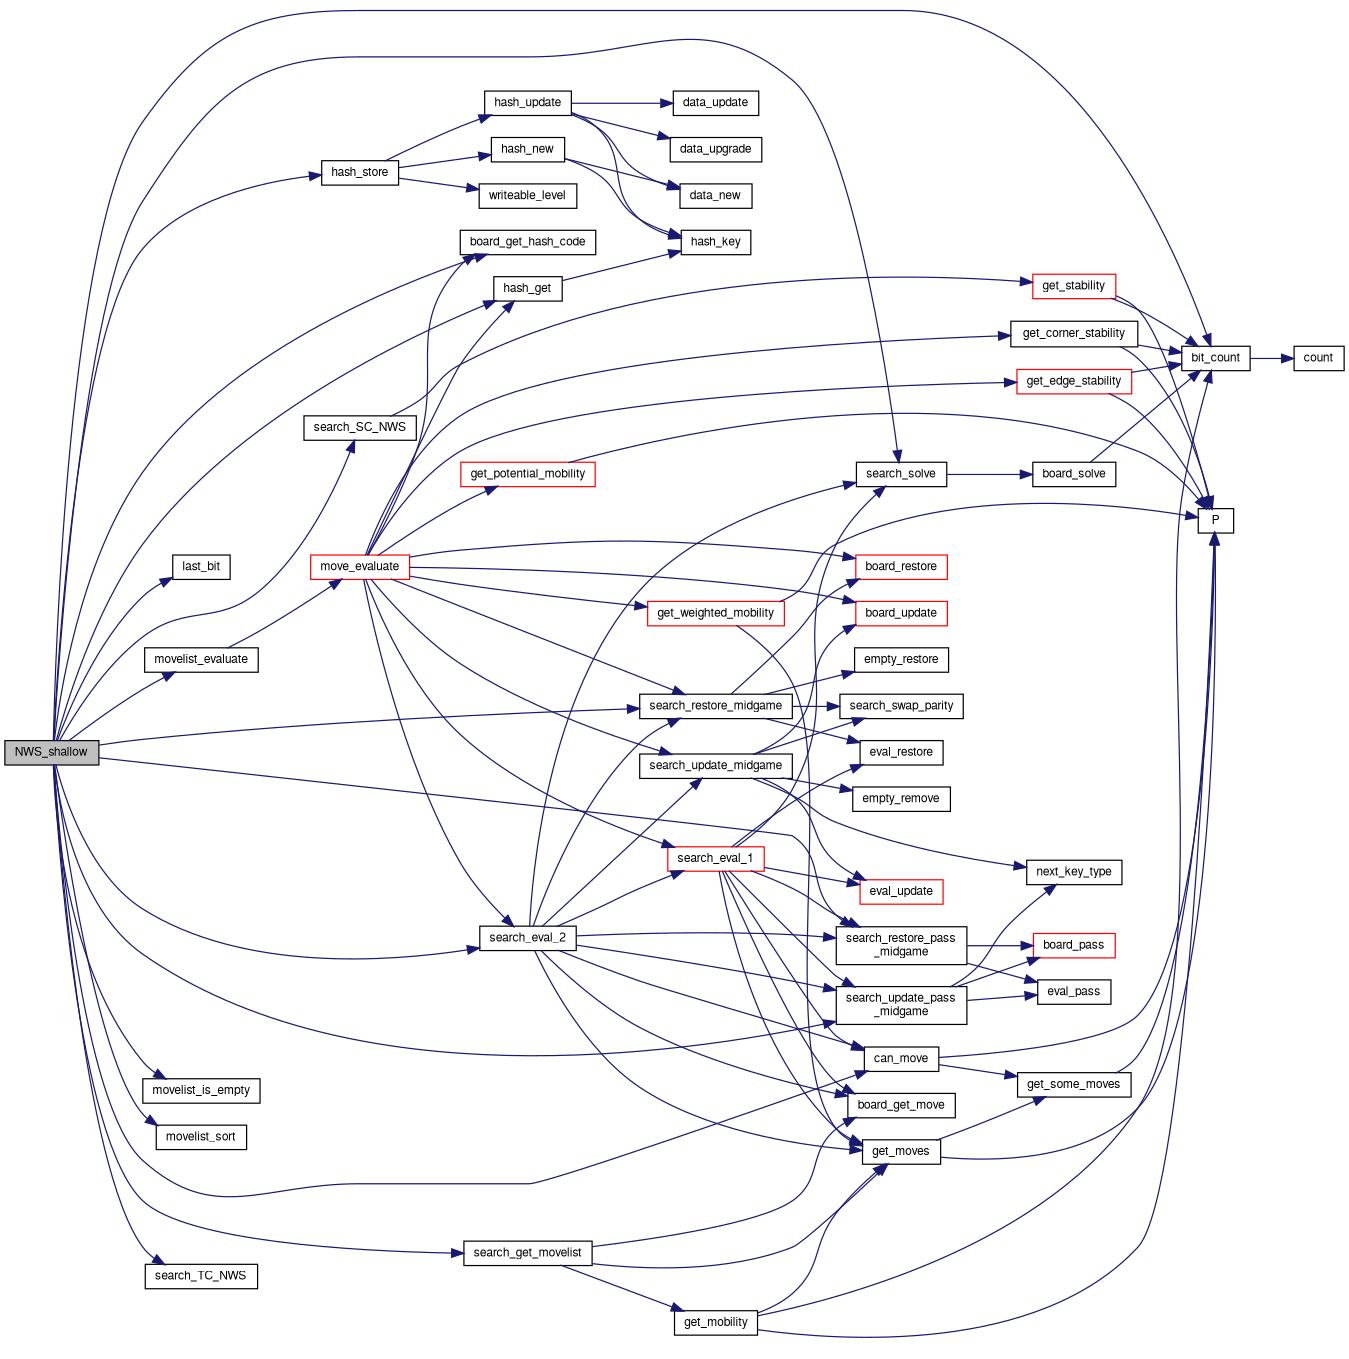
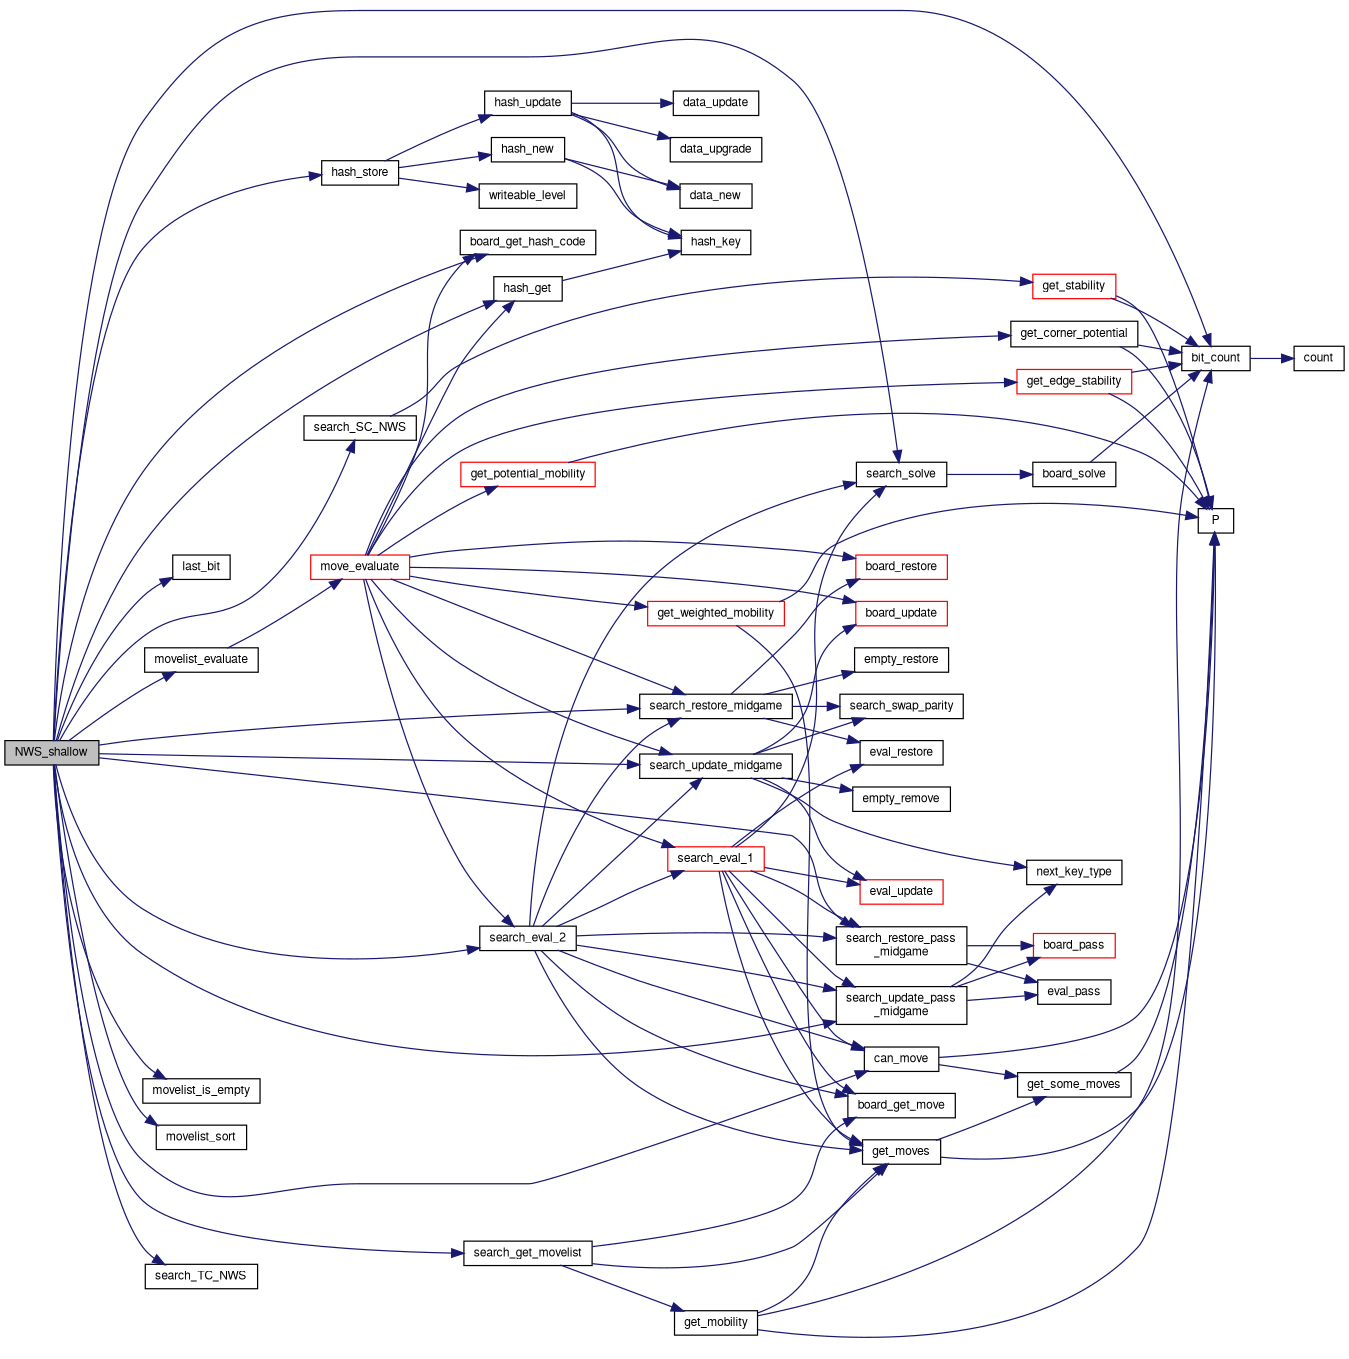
  digraph {
    rankdir=LR
    node [color=black fontname=FreeSans fontsize=10 shape=record]
    edge [color=midnightblue fontname=FreeSans fontsize=10 labelfontname=FreeSans labelfontsize=10 style=solid]
    n1 [fillcolor=grey75 fontcolor=black height=0.2 label=NWS_shallow style=filled width=0.4]
    n2 [height=0.2 label=bit_count width=0.4]
    n3 [height=0.2 label=board_get_hash_code width=0.4]
    n4 [height=0.2 label=can_move width=0.4]
    n5 [height=0.2 label=hash_get width=0.4]
    n6 [height=0.2 label=hash_store width=0.4]
    n7 [height=0.2 label=last_bit width=0.4]
    n8 [height=0.2 label=movelist_evaluate width=0.4]
    n9 [height=0.2 label="search_restore_pass\l_midgame" width=0.4]
    n10 [height=0.2 label=search_solve width=0.4]
    n11 [height=0.2 label="search_update_pass\l_midgame" width=0.4]
    n12 [height=0.2 label=search_eval_2 width=0.4]
    n13 [height=0.2 label=search_restore_midgame width=0.4]
    n14 [height=0.2 label=search_update_midgame width=0.4]
    n15 [height=0.2 label=movelist_is_empty width=0.4]
    n16 [height=0.2 label=movelist_sort width=0.4]
    n17 [height=0.2 label=search_get_movelist width=0.4]
    n18 [height=0.2 label=search_SC_NWS width=0.4]
    n19 [height=0.2 label=search_TC_NWS width=0.4]
    n20 [height=0.2 label=count width=0.4]
    n21 [height=0.2 label=get_some_moves width=0.4]
    n22 [height=0.2 label=P width=0.4]
    n23 [height=0.2 label=hash_key width=0.4]
    n24 [height=0.2 label=hash_new width=0.4]
    n25 [height=0.2 label=hash_update width=0.4]
    n26 [height=0.2 label=writeable_level width=0.4]
    n27 [color=red height=0.2 label=move_evaluate width=0.4]
    n28 [color=red height=0.2 label=board_pass width=0.4]
    n29 [height=0.2 label=eval_pass width=0.4]
    n30 [height=0.2 label=board_solve width=0.4]
    n31 [height=0.2 label=next_key_type width=0.4]
    n32 [color=red height=0.2 label=search_eval_1 width=0.4]
    n33 [height=0.2 label=get_moves width=0.4]
    n34 [height=0.2 label=board_get_move width=0.4]
    n35 [color=red height=0.2 label=board_restore width=0.4]
    n36 [height=0.2 label=eval_restore width=0.4]
    n37 [height=0.2 label=empty_restore width=0.4]
    n38 [height=0.2 label=search_swap_parity width=0.4]
    n39 [color=red height=0.2 label=board_update width=0.4]
    n40 [color=red height=0.2 label=eval_update width=0.4]
    n41 [height=0.2 label=empty_remove width=0.4]
    n42 [height=0.2 label=get_mobility width=0.4]
    n43 [color=red height=0.2 label=get_stability width=0.4]
    n44 [height=0.2 label=data_new width=0.4]
    n45 [height=0.2 label=data_update width=0.4]
    n46 [height=0.2 label=data_upgrade width=0.4]
-   n47 [height=0.2 label=get_corner_stability width=0.4]
+   n47 [height=0.2 label=get_corner_potential width=0.4]
    n48 [color=red height=0.2 label=get_edge_stability width=0.4]
    n49 [color=red height=0.2 label=get_potential_mobility width=0.4]
    n50 [color=red height=0.2 label=get_weighted_mobility width=0.4]
    n1 -> n2
    n1 -> n3
    n1 -> n4
    n1 -> n5
    n1 -> n6
    n1 -> n7
    n1 -> n8
    n1 -> n9
    n1 -> n10
    n1 -> n11
    n1 -> n12
    n1 -> n13
+   n1 -> n14
    n1 -> n15
    n1 -> n16
    n1 -> n17
    n1 -> n18
    n1 -> n19
    n2 -> n20
    n4 -> n21
    n4 -> n22
    n5 -> n23
    n6 -> n24
    n6 -> n25
    n6 -> n26
    n8 -> n27
    n9 -> n28
    n9 -> n29
    n10 -> n30
    n11 -> n28
    n11 -> n29
    n11 -> n31
    n12 -> n4
    n12 -> n9
    n12 -> n10
    n12 -> n11
    n12 -> n13
    n12 -> n14
    n12 -> n32
    n12 -> n33
    n12 -> n34
    n13 -> n35
    n13 -> n36
    n13 -> n37
    n13 -> n38
    n14 -> n31
    n14 -> n38
    n14 -> n39
    n14 -> n40
    n14 -> n41
    n17 -> n33
    n17 -> n34
    n17 -> n42
    n18 -> n43
    n21 -> n22
    n24 -> n23
    n24 -> n44
    n25 -> n23
    n25 -> n44
    n25 -> n45
    n25 -> n46
    n27 -> n3
    n27 -> n5
    n27 -> n12
    n27 -> n13
    n27 -> n14
    n27 -> n32
    n27 -> n35
    n27 -> n39
    n27 -> n47
    n27 -> n48
    n27 -> n49
    n27 -> n50
    n30 -> n2
    n32 -> n4
    n32 -> n9
    n32 -> n10
    n32 -> n11
    n32 -> n33
    n32 -> n34
    n32 -> n36
    n32 -> n40
    n33 -> n21
    n33 -> n22
    n42 -> n2
    n42 -> n22
    n42 -> n33
    n43 -> n2
    n43 -> n22
    n47 -> n2
    n47 -> n22
    n48 -> n2
    n48 -> n22
    n49 -> n22
    n50 -> n22
    n50 -> n33
  }
